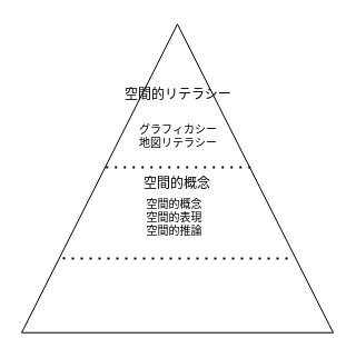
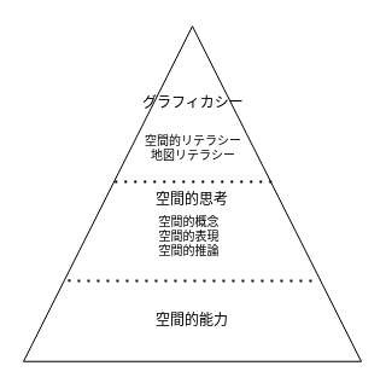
  <mxCell id="0" />
  <mxCell id="1" parent="0" />
  <mxCell id="2" value="" style="triangle;whiteSpace=wrap;html=1;rotation=-90;" parent="1" vertex="1"><mxGeometry x="20.26" y="20" width="277.49" height="280" as="geometry" /></mxCell>
+ <mxCell id="3" value="空間的能力" style="text;html=1;align=center;verticalAlign=middle;whiteSpace=wrap;rounded=0;" parent="1" vertex="1"><mxGeometry x="104.01" y="250" width="110" height="30" as="geometry" /></mxCell>
  <mxCell id="4" value="" style="endArrow=none;dashed=1;html=1;dashPattern=1 3;strokeWidth=2;exitX=0.241;exitY=0.132;exitDx=0;exitDy=0;exitPerimeter=0;" edge="1" parent="1" source="2"><mxGeometry width="50" height="50" relative="1" as="geometry"><mxPoint x="59" y="230" as="sourcePoint" /><mxPoint x="259" y="232" as="targetPoint" /></mxGeometry></mxCell>
  <mxCell id="5" value="" style="endArrow=none;dashed=1;html=1;dashPattern=1 3;strokeWidth=2;exitX=0.241;exitY=0.132;exitDx=0;exitDy=0;exitPerimeter=0;" edge="1" parent="1"><mxGeometry width="50" height="50" relative="1" as="geometry"><mxPoint x="94.75" y="150" as="sourcePoint" /><mxPoint x="229" y="150" as="targetPoint" /></mxGeometry></mxCell>
- <mxCell id="6" value="空間的概念" style="text;html=1;align=center;verticalAlign=middle;whiteSpace=wrap;rounded=0;" vertex="1" parent="1"><mxGeometry x="104.01" y="150" width="110" height="30" as="geometry" /></mxCell>
- <mxCell id="7" value="空間的リテラシー" style="text;html=1;align=center;verticalAlign=middle;whiteSpace=wrap;rounded=0;" vertex="1" parent="1"><mxGeometry x="105.26" y="70" width="110" height="30" as="geometry" /></mxCell>
- <mxCell id="8" value="&lt;font&gt;グラフィカシー&lt;/font&gt;&lt;div&gt;&lt;font&gt;地図リテラシー&lt;/font&gt;&lt;/div&gt;" style="text;html=1;align=center;verticalAlign=middle;whiteSpace=wrap;rounded=0;fontSize=10;" vertex="1" parent="1"><mxGeometry x="90.26" y="94" width="140" height="56" as="geometry" /></mxCell>
+ <mxCell id="6" value="空間的思考" style="text;html=1;align=center;verticalAlign=middle;whiteSpace=wrap;rounded=0;" vertex="1" parent="1"><mxGeometry x="104.01" y="150" width="110" height="30" as="geometry" /></mxCell>
+ <mxCell id="7" value="グラフィカシー" style="text;html=1;align=center;verticalAlign=middle;whiteSpace=wrap;rounded=0;" vertex="1" parent="1"><mxGeometry x="105.26" y="70" width="110" height="30" as="geometry" /></mxCell>
+ <mxCell id="8" value="&lt;font&gt;空間的リテラシー&lt;/font&gt;&lt;div&gt;&lt;font&gt;地図リテラシー&lt;/font&gt;&lt;/div&gt;" style="text;html=1;align=center;verticalAlign=middle;whiteSpace=wrap;rounded=0;fontSize=10;" vertex="1" parent="1"><mxGeometry x="90.26" y="94" width="140" height="56" as="geometry" /></mxCell>
  <mxCell id="9" value="空間的概念&#10;空間的表現&#10;空間的推論" style="text;html=1;align=center;verticalAlign=middle;whiteSpace=wrap;rounded=0;fontSize=10;" vertex="1" parent="1"><mxGeometry x="104.01" y="170" width="104.99" height="50" as="geometry" /></mxCell>
